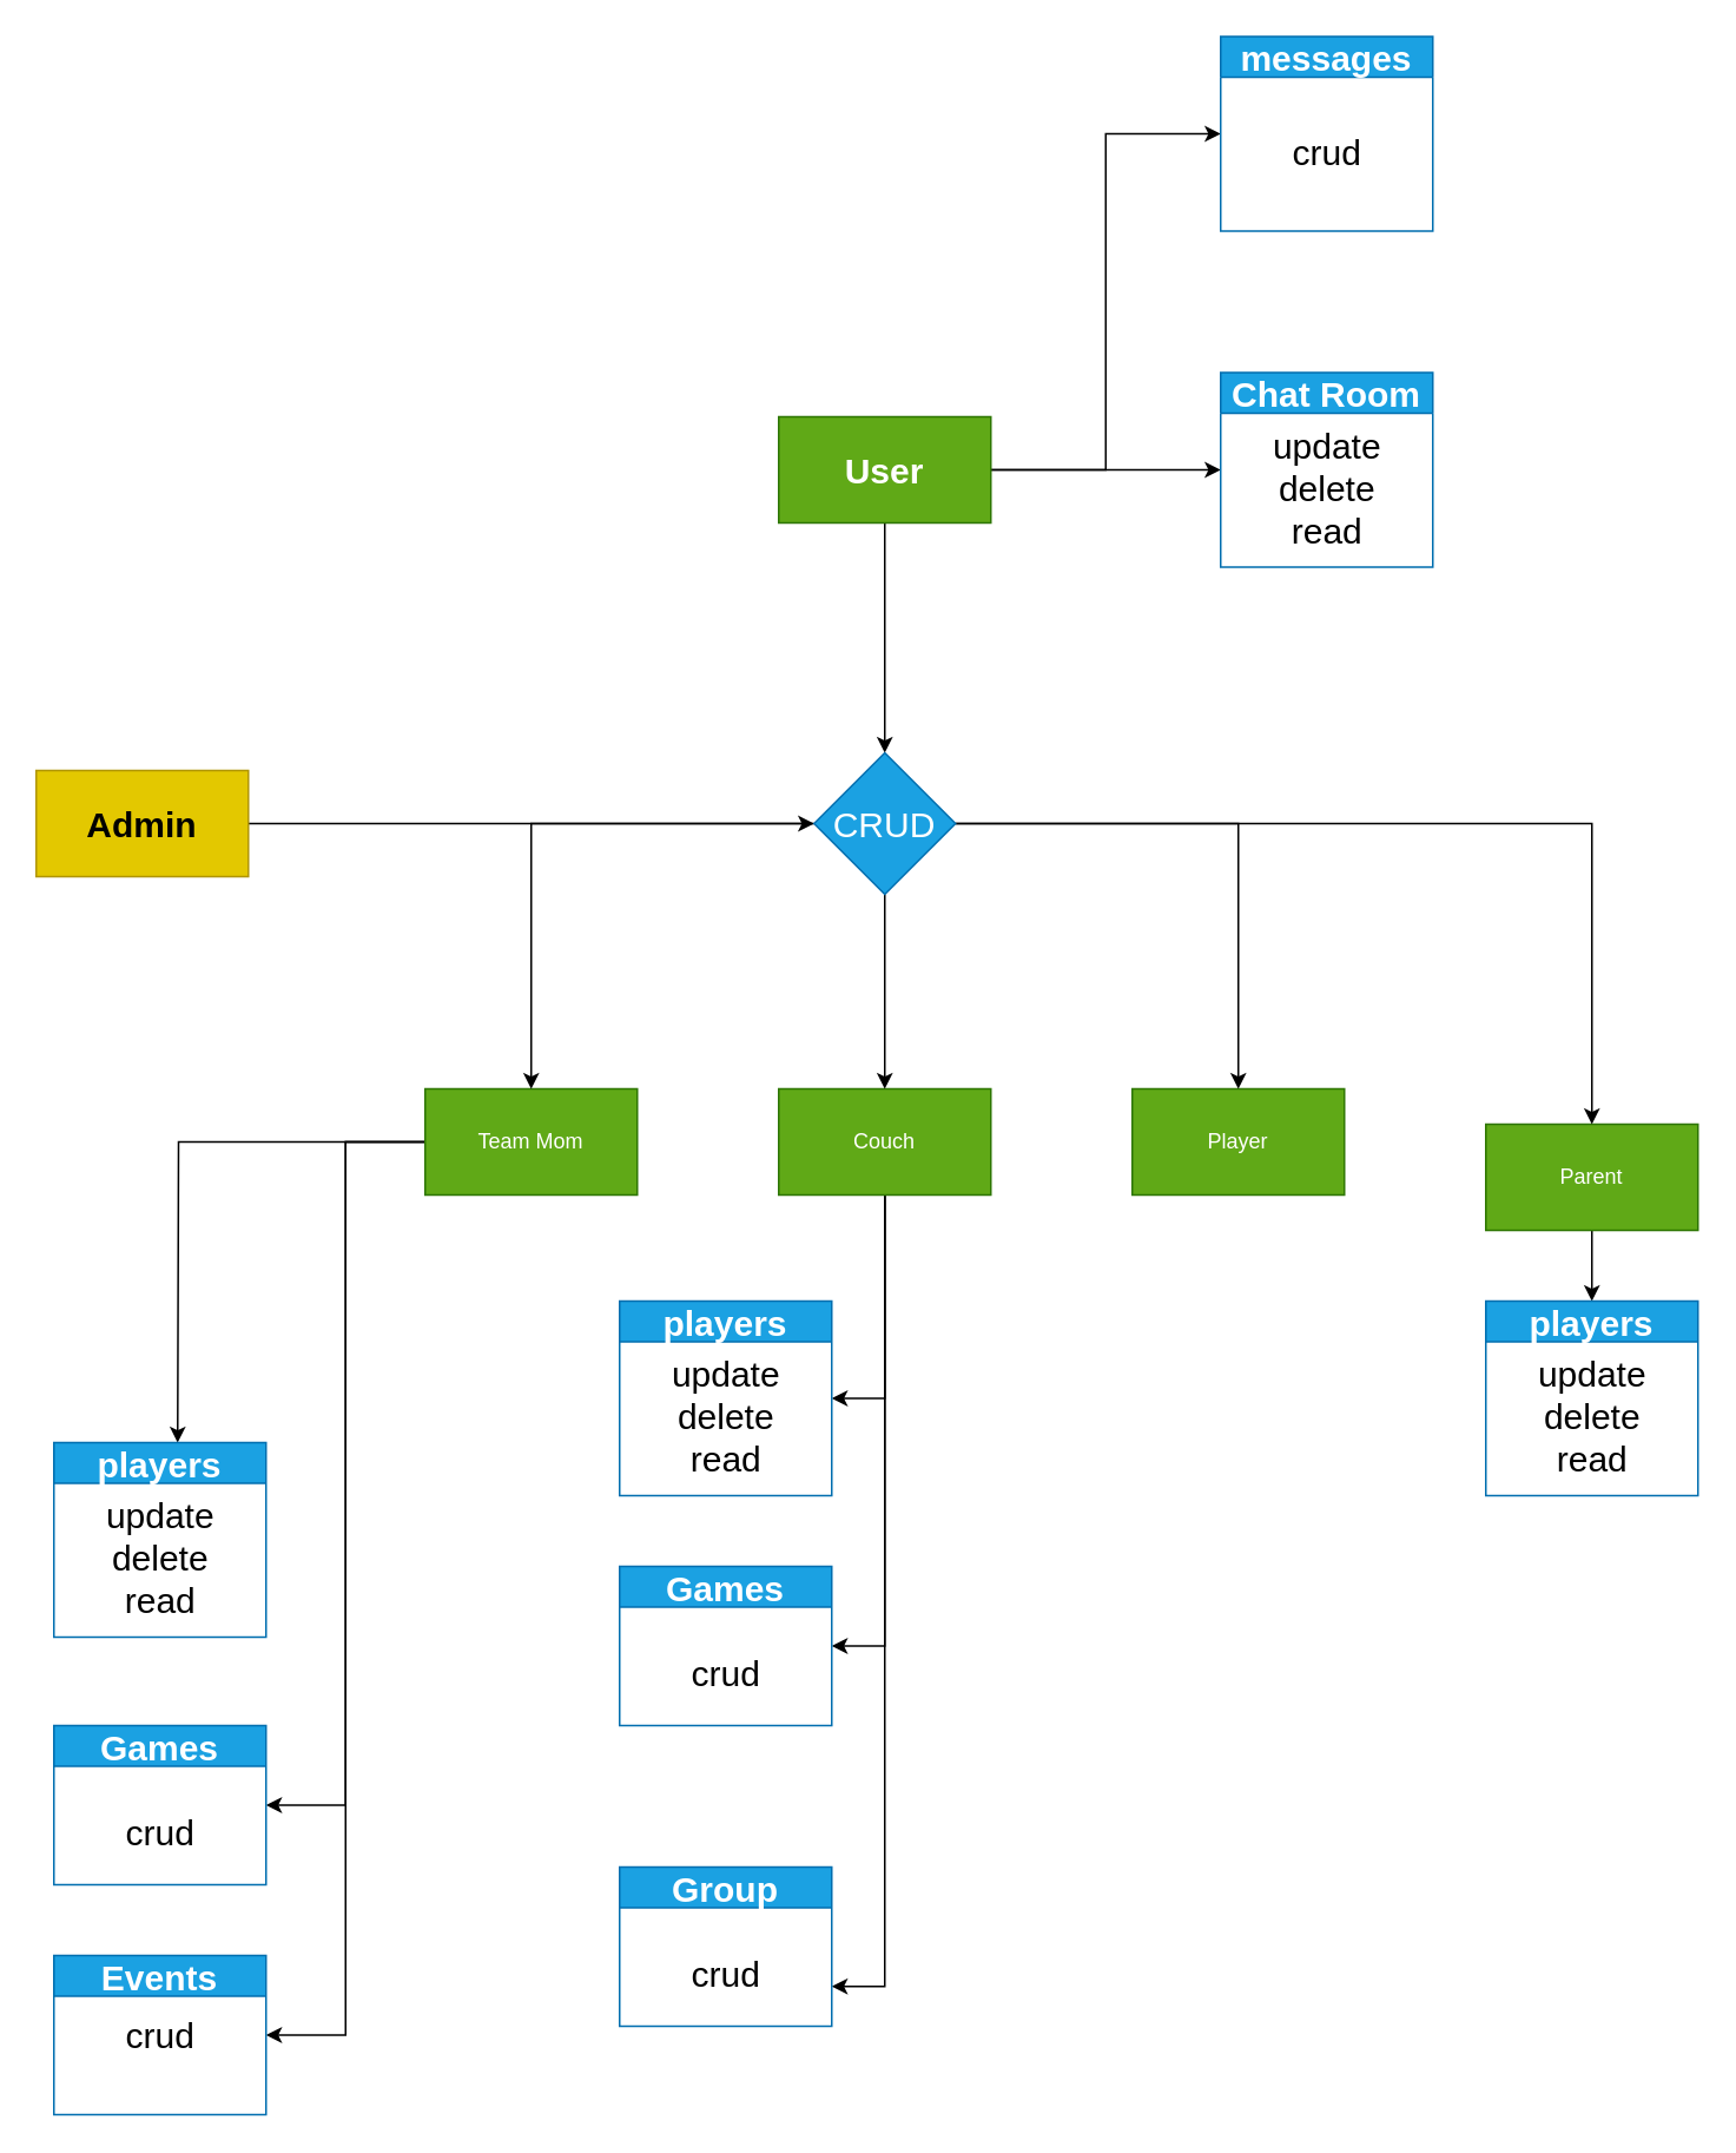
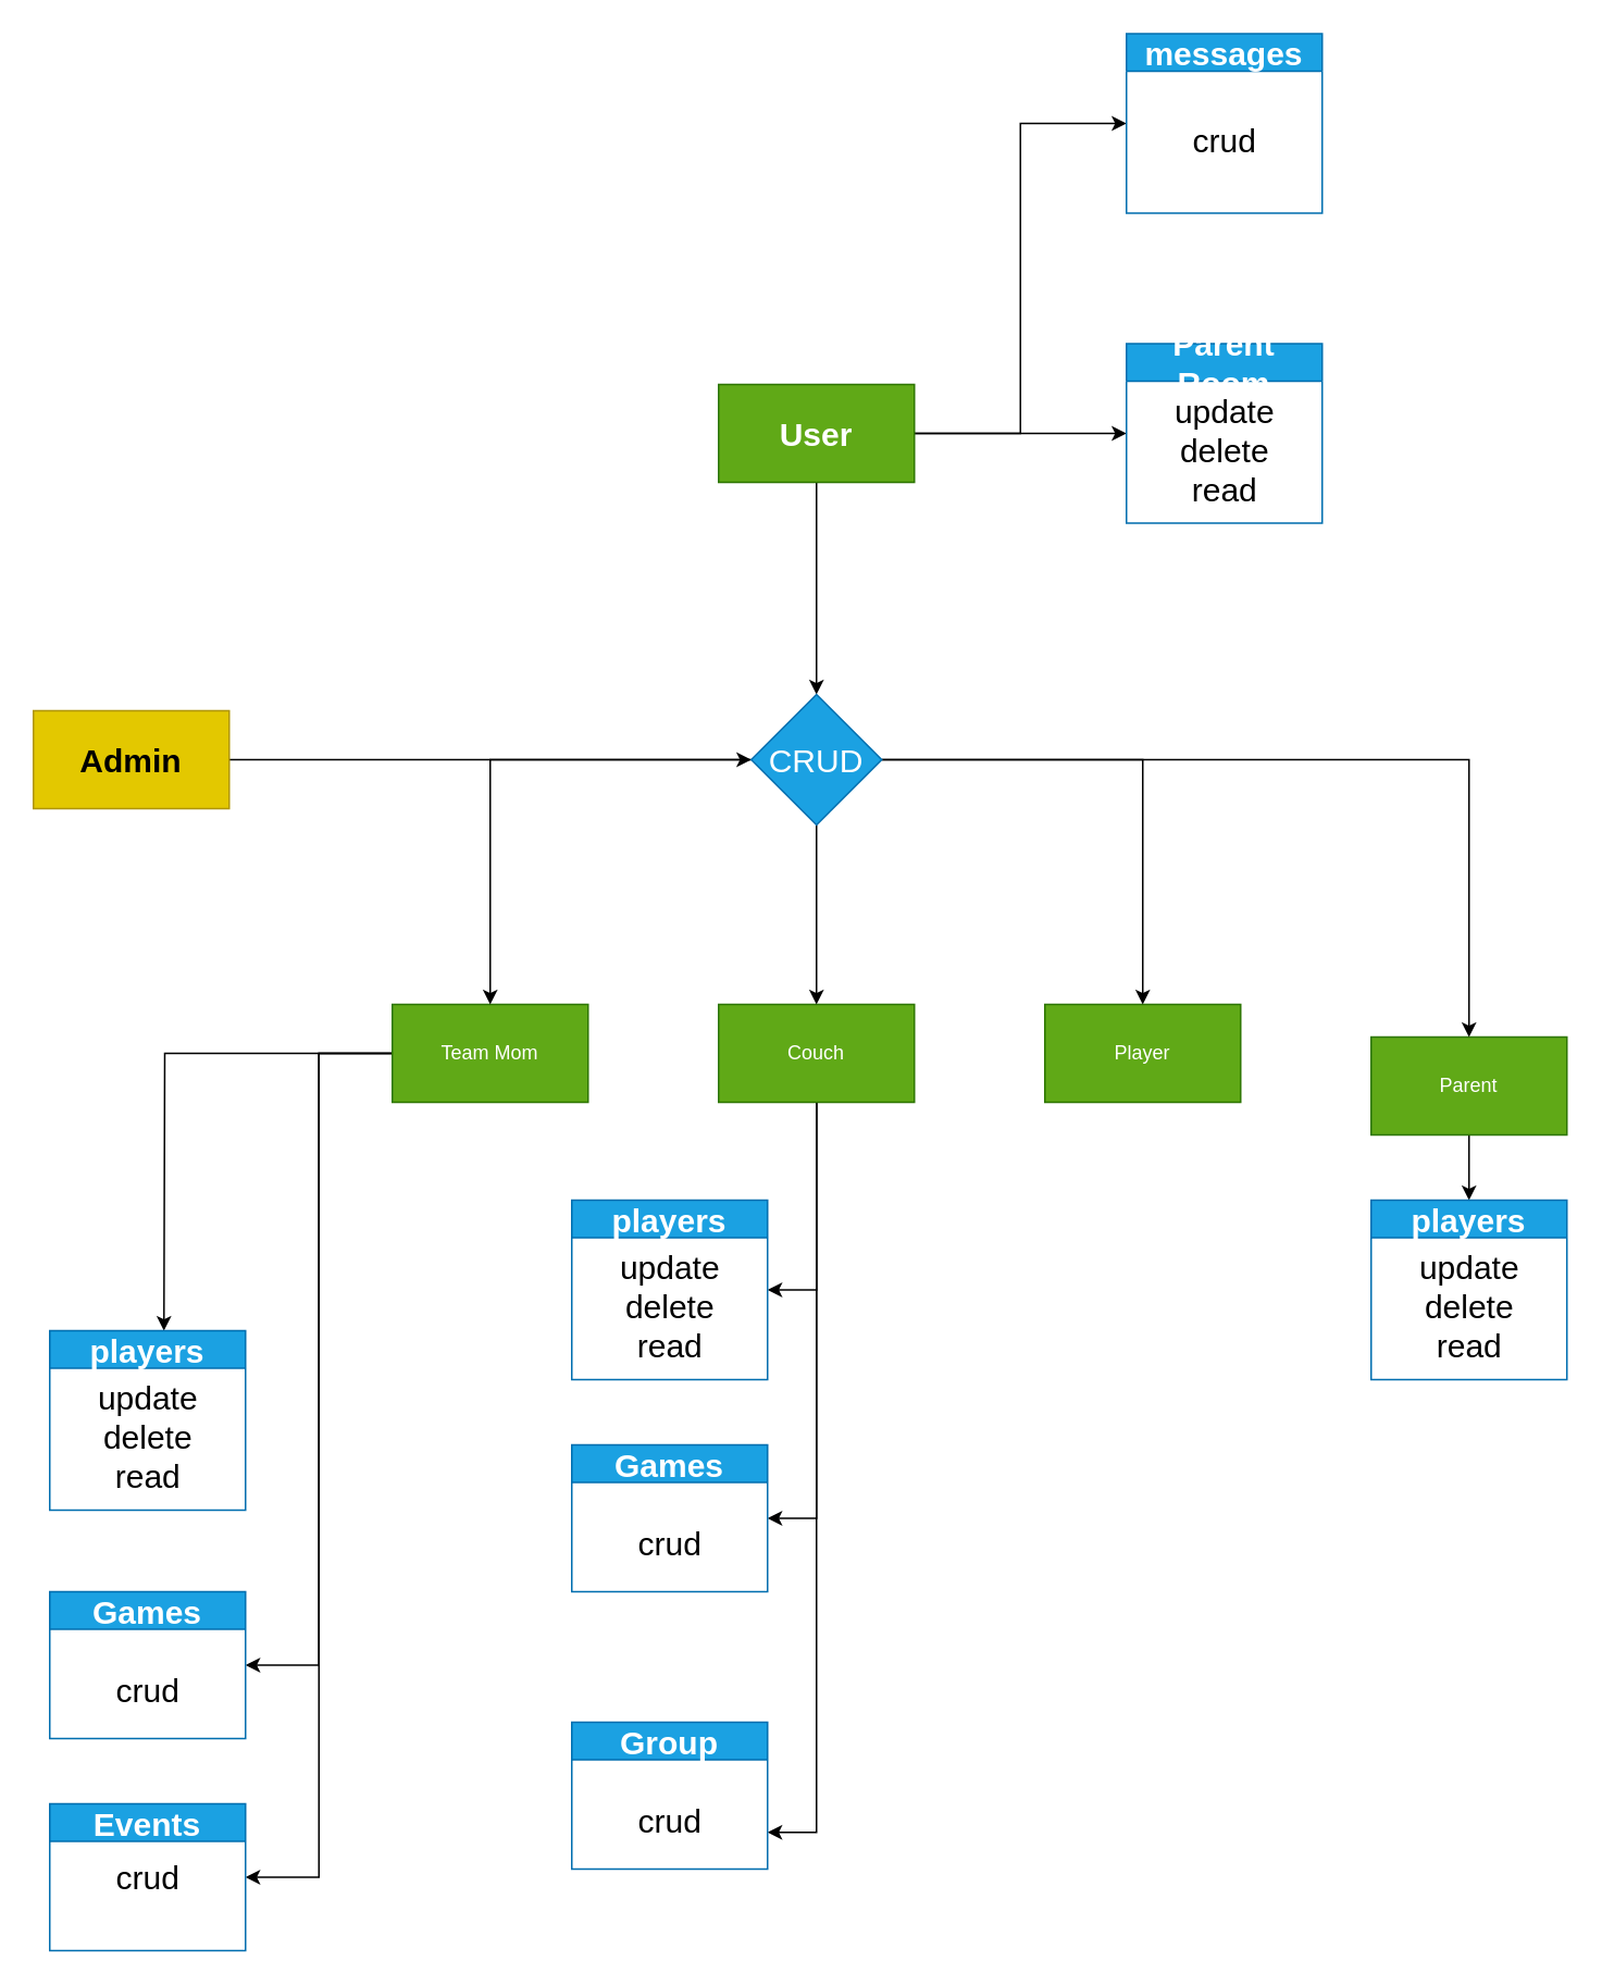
  <mxCell id="0" />
  <mxCell id="1" parent="0" />
  <mxCell id="2" value="" style="edgeStyle=orthogonalEdgeStyle;rounded=0;orthogonalLoop=1;jettySize=auto;html=1;fontSize=20;entryX=0.5;entryY=0;entryDx=0;entryDy=0;" edge="1" parent="1" source="5"><mxGeometry relative="1" as="geometry"><mxPoint x="100" y="815" as="targetPoint" /></mxGeometry></mxCell>
  <mxCell id="3" style="edgeStyle=orthogonalEdgeStyle;rounded=0;orthogonalLoop=1;jettySize=auto;html=1;entryX=1;entryY=0.5;entryDx=0;entryDy=0;fontSize=20;" edge="1" parent="1" source="5" target="26"><mxGeometry relative="1" as="geometry" /></mxCell>
  <mxCell id="4" style="edgeStyle=orthogonalEdgeStyle;rounded=0;orthogonalLoop=1;jettySize=auto;html=1;entryX=1;entryY=0.5;entryDx=0;entryDy=0;fontSize=20;" edge="1" parent="1" source="5" target="28"><mxGeometry relative="1" as="geometry" /></mxCell>
  <mxCell id="5" value="Team Mom" style="rounded=0;whiteSpace=wrap;html=1;fillColor=#60a917;fontColor=#ffffff;strokeColor=#2D7600;" vertex="1" parent="1"><mxGeometry x="240" y="615" width="120" height="60" as="geometry" /></mxCell>
  <mxCell id="6" style="edgeStyle=orthogonalEdgeStyle;rounded=0;orthogonalLoop=1;jettySize=auto;html=1;fontSize=20;" edge="1" parent="1" source="7" target="23"><mxGeometry relative="1" as="geometry" /></mxCell>
  <mxCell id="7" value="&lt;font style=&quot;font-size: 20px;&quot;&gt;&lt;b&gt;Admin&lt;/b&gt;&lt;/font&gt;" style="rounded=0;whiteSpace=wrap;html=1;fillColor=#e3c800;fontColor=#000000;strokeColor=#B09500;" vertex="1" parent="1"><mxGeometry x="20" y="435" width="120" height="60" as="geometry" /></mxCell>
  <mxCell id="8" style="edgeStyle=orthogonalEdgeStyle;rounded=0;orthogonalLoop=1;jettySize=auto;html=1;entryX=1;entryY=0.5;entryDx=0;entryDy=0;fontSize=20;" edge="1" parent="1" source="11" target="30"><mxGeometry relative="1" as="geometry" /></mxCell>
  <mxCell id="9" style="edgeStyle=orthogonalEdgeStyle;rounded=0;orthogonalLoop=1;jettySize=auto;html=1;entryX=1;entryY=0.5;entryDx=0;entryDy=0;fontSize=20;" edge="1" parent="1" source="11" target="32"><mxGeometry relative="1" as="geometry" /></mxCell>
  <mxCell id="10" style="edgeStyle=orthogonalEdgeStyle;rounded=0;orthogonalLoop=1;jettySize=auto;html=1;entryX=1;entryY=0.75;entryDx=0;entryDy=0;fontSize=20;" edge="1" parent="1" source="11" target="40"><mxGeometry relative="1" as="geometry" /></mxCell>
  <mxCell id="11" value="Couch" style="rounded=0;whiteSpace=wrap;html=1;fillColor=#60a917;fontColor=#ffffff;strokeColor=#2D7600;" vertex="1" parent="1"><mxGeometry x="440" y="615" width="120" height="60" as="geometry" /></mxCell>
  <mxCell id="12" value="Player" style="rounded=0;whiteSpace=wrap;html=1;fillColor=#60a917;fontColor=#ffffff;strokeColor=#2D7600;" vertex="1" parent="1"><mxGeometry x="640" y="615" width="120" height="60" as="geometry" /></mxCell>
  <mxCell id="13" style="edgeStyle=orthogonalEdgeStyle;rounded=0;orthogonalLoop=1;jettySize=auto;html=1;entryX=0.5;entryY=0;entryDx=0;entryDy=0;fontSize=20;" edge="1" parent="1" source="14" target="34"><mxGeometry relative="1" as="geometry" /></mxCell>
  <mxCell id="14" value="Parent" style="rounded=0;whiteSpace=wrap;html=1;fillColor=#60a917;fontColor=#ffffff;strokeColor=#2D7600;" vertex="1" parent="1"><mxGeometry x="840" y="635" width="120" height="60" as="geometry" /></mxCell>
  <mxCell id="15" style="edgeStyle=orthogonalEdgeStyle;rounded=0;orthogonalLoop=1;jettySize=auto;html=1;entryX=0.5;entryY=0;entryDx=0;entryDy=0;fontSize=20;" edge="1" parent="1" source="18" target="23"><mxGeometry relative="1" as="geometry" /></mxCell>
  <mxCell id="16" style="edgeStyle=orthogonalEdgeStyle;rounded=0;orthogonalLoop=1;jettySize=auto;html=1;entryX=0;entryY=0.5;entryDx=0;entryDy=0;fontSize=20;" edge="1" parent="1" source="18" target="36"><mxGeometry relative="1" as="geometry" /></mxCell>
  <mxCell id="17" style="edgeStyle=orthogonalEdgeStyle;rounded=0;orthogonalLoop=1;jettySize=auto;html=1;entryX=0;entryY=0.5;entryDx=0;entryDy=0;fontSize=20;" edge="1" parent="1" source="18" target="38"><mxGeometry relative="1" as="geometry" /></mxCell>
  <mxCell id="18" value="&lt;b&gt;User&lt;/b&gt;" style="rounded=0;whiteSpace=wrap;html=1;fontSize=20;fillColor=#60a917;fontColor=#ffffff;strokeColor=#2D7600;" vertex="1" parent="1"><mxGeometry x="440" y="235" width="120" height="60" as="geometry" /></mxCell>
  <mxCell id="19" style="edgeStyle=orthogonalEdgeStyle;rounded=0;orthogonalLoop=1;jettySize=auto;html=1;entryX=0.5;entryY=0;entryDx=0;entryDy=0;fontSize=20;" edge="1" parent="1" source="23" target="5"><mxGeometry relative="1" as="geometry" /></mxCell>
  <mxCell id="20" style="edgeStyle=orthogonalEdgeStyle;rounded=0;orthogonalLoop=1;jettySize=auto;html=1;entryX=0.5;entryY=0;entryDx=0;entryDy=0;fontSize=20;" edge="1" parent="1" source="23" target="11"><mxGeometry relative="1" as="geometry" /></mxCell>
  <mxCell id="21" style="edgeStyle=orthogonalEdgeStyle;rounded=0;orthogonalLoop=1;jettySize=auto;html=1;fontSize=20;" edge="1" parent="1" source="23" target="12"><mxGeometry relative="1" as="geometry" /></mxCell>
  <mxCell id="22" style="edgeStyle=orthogonalEdgeStyle;rounded=0;orthogonalLoop=1;jettySize=auto;html=1;entryX=0.5;entryY=0;entryDx=0;entryDy=0;fontSize=20;" edge="1" parent="1" source="23" target="14"><mxGeometry relative="1" as="geometry" /></mxCell>
  <mxCell id="23" value="CRUD" style="rhombus;whiteSpace=wrap;html=1;fontSize=20;fillColor=#1ba1e2;fontColor=#ffffff;strokeColor=#006EAF;" vertex="1" parent="1"><mxGeometry x="460" y="425" width="80" height="80" as="geometry" /></mxCell>
  <mxCell id="24" value="players" style="swimlane;whiteSpace=wrap;html=1;fontSize=20;fillColor=#1ba1e2;fontColor=#ffffff;strokeColor=#006EAF;" vertex="1" parent="1"><mxGeometry x="30" y="815" width="120" height="110" as="geometry" /></mxCell>
  <mxCell id="25" value="update&lt;br&gt;delete&lt;br&gt;read" style="text;html=1;align=center;verticalAlign=middle;resizable=0;points=[];autosize=1;strokeColor=none;fillColor=none;fontSize=20;" vertex="1" parent="24"><mxGeometry x="20" y="20" width="80" height="90" as="geometry" /></mxCell>
  <mxCell id="26" value="Games" style="swimlane;whiteSpace=wrap;html=1;fontSize=20;fillColor=#1ba1e2;fontColor=#ffffff;strokeColor=#006EAF;" vertex="1" parent="1"><mxGeometry x="30" y="975" width="120" height="90" as="geometry" /></mxCell>
  <mxCell id="27" value="crud" style="text;html=1;align=center;verticalAlign=middle;resizable=0;points=[];autosize=1;strokeColor=none;fillColor=none;fontSize=20;" vertex="1" parent="26"><mxGeometry x="30" y="40" width="60" height="40" as="geometry" /></mxCell>
  <mxCell id="28" value="Events" style="swimlane;whiteSpace=wrap;html=1;fontSize=20;fillColor=#1ba1e2;fontColor=#ffffff;strokeColor=#006EAF;" vertex="1" parent="1"><mxGeometry x="30" y="1105" width="120" height="90" as="geometry" /></mxCell>
  <mxCell id="29" value="crud" style="text;html=1;align=center;verticalAlign=middle;resizable=0;points=[];autosize=1;strokeColor=none;fillColor=none;fontSize=20;" vertex="1" parent="28"><mxGeometry x="30" y="25" width="60" height="40" as="geometry" /></mxCell>
  <mxCell id="30" value="players" style="swimlane;whiteSpace=wrap;html=1;fontSize=20;fillColor=#1ba1e2;fontColor=#ffffff;strokeColor=#006EAF;" vertex="1" parent="1"><mxGeometry x="350" y="735" width="120" height="110" as="geometry" /></mxCell>
  <mxCell id="31" value="update&lt;br&gt;delete&lt;br&gt;read" style="text;html=1;align=center;verticalAlign=middle;resizable=0;points=[];autosize=1;strokeColor=none;fillColor=none;fontSize=20;" vertex="1" parent="30"><mxGeometry x="20" y="20" width="80" height="90" as="geometry" /></mxCell>
  <mxCell id="32" value="Games" style="swimlane;whiteSpace=wrap;html=1;fontSize=20;fillColor=#1ba1e2;fontColor=#ffffff;strokeColor=#006EAF;" vertex="1" parent="1"><mxGeometry x="350" y="885" width="120" height="90" as="geometry" /></mxCell>
  <mxCell id="33" value="crud" style="text;html=1;align=center;verticalAlign=middle;resizable=0;points=[];autosize=1;strokeColor=none;fillColor=none;fontSize=20;" vertex="1" parent="32"><mxGeometry x="30" y="40" width="60" height="40" as="geometry" /></mxCell>
  <mxCell id="34" value="players" style="swimlane;whiteSpace=wrap;html=1;fontSize=20;fillColor=#1ba1e2;fontColor=#ffffff;strokeColor=#006EAF;" vertex="1" parent="1"><mxGeometry x="840" y="735" width="120" height="110" as="geometry" /></mxCell>
  <mxCell id="35" value="update&lt;br&gt;delete&lt;br&gt;read" style="text;html=1;align=center;verticalAlign=middle;resizable=0;points=[];autosize=1;strokeColor=none;fillColor=none;fontSize=20;" vertex="1" parent="34"><mxGeometry x="20" y="20" width="80" height="90" as="geometry" /></mxCell>
- <mxCell id="36" value="Chat Room" style="swimlane;whiteSpace=wrap;html=1;fontSize=20;fillColor=#1ba1e2;fontColor=#ffffff;strokeColor=#006EAF;" vertex="1" parent="1"><mxGeometry x="690" y="210" width="120" height="110" as="geometry" /></mxCell>
+ <mxCell id="36" value="Parent Room" style="swimlane;whiteSpace=wrap;html=1;fontSize=20;fillColor=#1ba1e2;fontColor=#ffffff;strokeColor=#006EAF;" vertex="1" parent="1"><mxGeometry x="690" y="210" width="120" height="110" as="geometry" /></mxCell>
  <mxCell id="37" value="update&lt;br&gt;delete&lt;br&gt;read" style="text;html=1;align=center;verticalAlign=middle;resizable=0;points=[];autosize=1;strokeColor=none;fillColor=none;fontSize=20;" vertex="1" parent="36"><mxGeometry x="20" y="20" width="80" height="90" as="geometry" /></mxCell>
  <mxCell id="38" value="messages" style="swimlane;whiteSpace=wrap;html=1;fontSize=20;fillColor=#1ba1e2;fontColor=#ffffff;strokeColor=#006EAF;" vertex="1" parent="1"><mxGeometry x="690" y="20" width="120" height="110" as="geometry" /></mxCell>
  <mxCell id="39" value="crud&lt;br&gt;" style="text;html=1;align=center;verticalAlign=middle;resizable=0;points=[];autosize=1;strokeColor=none;fillColor=none;fontSize=20;" vertex="1" parent="38"><mxGeometry x="30" y="45" width="60" height="40" as="geometry" /></mxCell>
  <mxCell id="40" value="Group" style="swimlane;whiteSpace=wrap;html=1;fontSize=20;startSize=23;fillColor=#1ba1e2;fontColor=#ffffff;strokeColor=#006EAF;" vertex="1" parent="1"><mxGeometry x="350" y="1055" width="120" height="90" as="geometry" /></mxCell>
  <mxCell id="41" value="crud" style="text;html=1;align=center;verticalAlign=middle;resizable=0;points=[];autosize=1;strokeColor=none;fillColor=none;fontSize=20;" vertex="1" parent="40"><mxGeometry x="30" y="40" width="60" height="40" as="geometry" /></mxCell>
